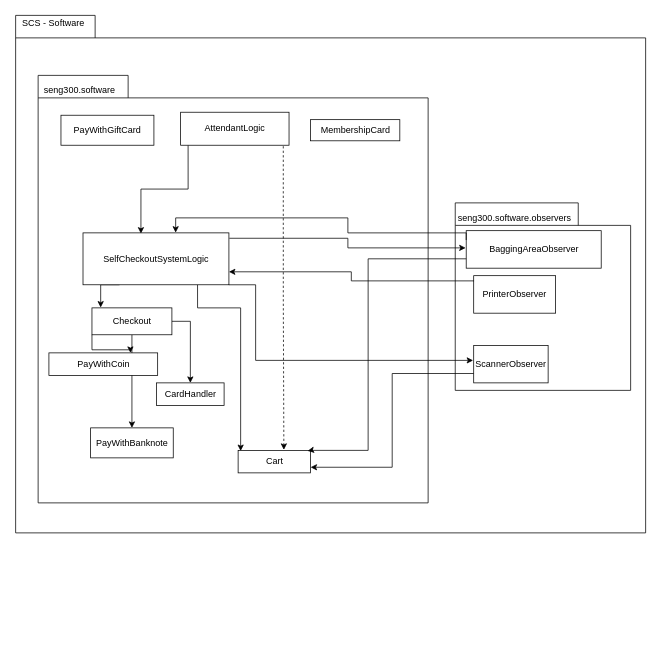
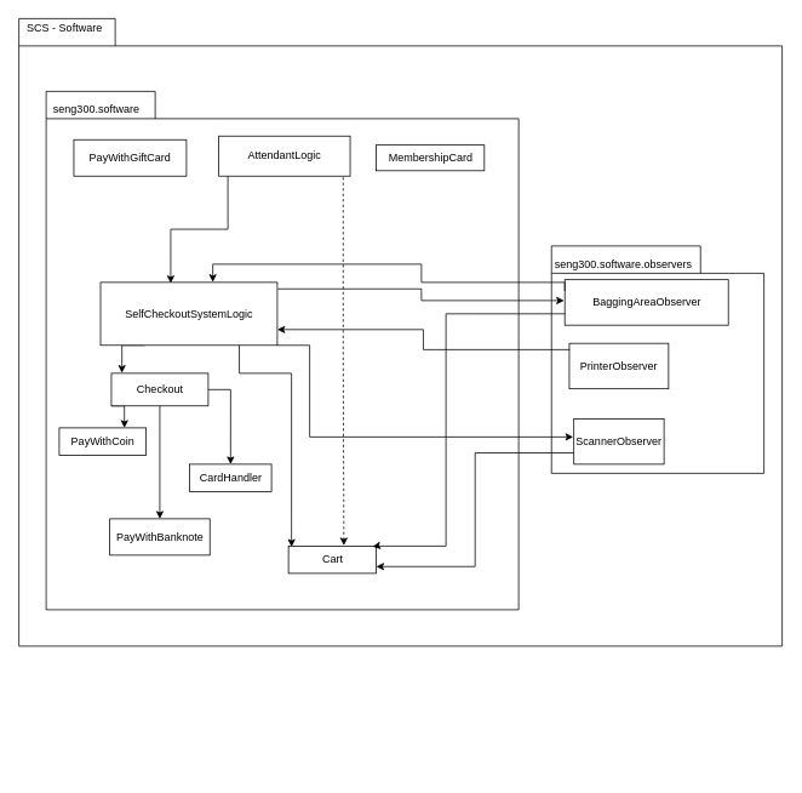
  <mxCell id="0" />
  <mxCell id="1" parent="0" />
  <mxCell id="2" value="" style="group" vertex="1" connectable="0" parent="1"><mxGeometry y="20" width="840" height="690" as="geometry" x="20" /></mxCell>
  <mxCell id="3" value="" style="shape=folder;fontStyle=1;spacingTop=10;tabWidth=106;tabHeight=30;tabPosition=left;html=1;" vertex="1" parent="2"><mxGeometry width="840" height="690" as="geometry" /></mxCell>
  <mxCell id="4" value="SCS - Software" style="text;html=1;align=center;verticalAlign=middle;resizable=0;points=[];autosize=1;strokeColor=none;fillColor=none;" vertex="1" parent="2"><mxGeometry width="100" height="20" as="geometry" /></mxCell>
  <mxCell id="5" value="" style="group" parent="1" vertex="1" connectable="0"><mxGeometry x="50" y="100" width="790" height="750" as="geometry" /></mxCell>
  <mxCell id="6" value="" style="shape=folder;fontStyle=1;spacingTop=10;tabWidth=120;tabHeight=30;tabPosition=left;html=1;" parent="5" vertex="1"><mxGeometry width="520" height="570" as="geometry" /></mxCell>
  <mxCell id="7" value="seng300.software" style="text;html=1;align=center;verticalAlign=middle;resizable=0;points=[];autosize=1;strokeColor=none;fillColor=none;" parent="5" vertex="1"><mxGeometry y="10" width="110" height="20" as="geometry" /></mxCell>
  <mxCell id="8" value="PayWithGiftCard" style="html=1;" parent="5" vertex="1"><mxGeometry x="30.45" y="53.14" width="123.94" height="40" as="geometry" /></mxCell>
  <mxCell id="9" value="MembershipCard" style="html=1;" parent="5" vertex="1"><mxGeometry x="363.33" y="59.04" width="118.94" height="28.2" as="geometry" /></mxCell>
  <mxCell id="10" style="edgeStyle=orthogonalEdgeStyle;rounded=0;orthogonalLoop=1;jettySize=auto;html=1;exitX=0.069;exitY=1;exitDx=0;exitDy=0;entryX=0.397;entryY=0.014;entryDx=0;entryDy=0;entryPerimeter=0;exitPerimeter=0;" parent="5" source="12" target="15" edge="1"><mxGeometry relative="1" as="geometry" /></mxCell>
  <mxCell id="11" style="edgeStyle=orthogonalEdgeStyle;rounded=0;orthogonalLoop=1;jettySize=auto;html=1;exitX=0.947;exitY=1.029;exitDx=0;exitDy=0;entryX=0.631;entryY=-0.025;entryDx=0;entryDy=0;entryPerimeter=0;exitPerimeter=0;dashed=1;" parent="5" source="12" target="20" edge="1"><mxGeometry relative="1" as="geometry"><Array as="points" /></mxGeometry></mxCell>
  <mxCell id="12" value="AttendantLogic" style="html=1;" parent="5" vertex="1"><mxGeometry x="190" y="49.14" width="144.55" height="44" as="geometry" /></mxCell>
  <mxCell id="13" style="edgeStyle=orthogonalEdgeStyle;rounded=0;orthogonalLoop=1;jettySize=auto;html=1;exitX=0.785;exitY=0.995;exitDx=0;exitDy=0;entryX=0.035;entryY=0.028;entryDx=0;entryDy=0;exitPerimeter=0;entryPerimeter=0;" parent="5" source="15" target="20" edge="1"><mxGeometry relative="1" as="geometry"><Array as="points"><mxPoint x="213" y="310" /><mxPoint x="270" y="310" /></Array></mxGeometry></mxCell>
  <mxCell id="14" style="edgeStyle=orthogonalEdgeStyle;rounded=0;orthogonalLoop=1;jettySize=auto;html=1;exitX=0.25;exitY=1;exitDx=0;exitDy=0;entryX=0.109;entryY=-0.014;entryDx=0;entryDy=0;entryPerimeter=0;" parent="5" source="15" target="19" edge="1"><mxGeometry relative="1" as="geometry" /></mxCell>
  <mxCell id="15" value="SelfCheckoutSystemLogic" style="html=1;" parent="5" vertex="1"><mxGeometry x="59.84" y="210" width="194.55" height="69.2" as="geometry" /></mxCell>
  <mxCell id="16" style="edgeStyle=orthogonalEdgeStyle;rounded=0;orthogonalLoop=1;jettySize=auto;html=1;exitX=1;exitY=0.5;exitDx=0;exitDy=0;entryX=0.5;entryY=0;entryDx=0;entryDy=0;" parent="5" source="19" target="22" edge="1"><mxGeometry relative="1" as="geometry" /></mxCell>
  <mxCell id="17" style="edgeStyle=orthogonalEdgeStyle;rounded=0;orthogonalLoop=1;jettySize=auto;html=1;exitX=0.5;exitY=1;exitDx=0;exitDy=0;entryX=0.5;entryY=0;entryDx=0;entryDy=0;" parent="5" source="19" target="21" edge="1"><mxGeometry relative="1" as="geometry" /></mxCell>
  <mxCell id="18" style="edgeStyle=orthogonalEdgeStyle;rounded=0;orthogonalLoop=1;jettySize=auto;html=1;exitX=0;exitY=1;exitDx=0;exitDy=0;entryX=0.75;entryY=0;entryDx=0;entryDy=0;" parent="5" source="19" target="23" edge="1"><mxGeometry relative="1" as="geometry" /></mxCell>
  <mxCell id="19" value="Checkout" style="html=1;" parent="5" vertex="1"><mxGeometry x="71.78" y="310" width="106.59" height="35.86" as="geometry" /></mxCell>
  <mxCell id="20" value="Cart" style="html=1;" parent="5" vertex="1"><mxGeometry x="266.66" y="500" width="96.67" height="30" as="geometry" /></mxCell>
  <mxCell id="21" value="PayWithBanknote" style="html=1;" parent="5" vertex="1"><mxGeometry x="70.0" y="470" width="110.16" height="40" as="geometry" /></mxCell>
  <mxCell id="22" value="CardHandler" style="html=1;" parent="5" vertex="1"><mxGeometry x="157.96" y="410" width="90" height="30" as="geometry" /></mxCell>
- <mxCell id="23" value="PayWithCoin" style="html=1;" parent="5" vertex="1"><mxGeometry x="14.39" y="370" width="145" height="30" as="geometry" /></mxCell>
+ <mxCell id="23" value="PayWithCoin" style="html=1;" parent="5" vertex="1"><mxGeometry x="14.39" y="370" width="95.61" height="30" as="geometry" /></mxCell>
  <mxCell id="24" value="" style="group" parent="5" vertex="1" connectable="0"><mxGeometry x="550" y="170" width="240" height="250" as="geometry" /></mxCell>
  <mxCell id="25" value="" style="shape=folder;fontStyle=1;spacingTop=10;tabWidth=164;tabHeight=30;tabPosition=left;html=1;" parent="24" vertex="1"><mxGeometry x="6.154" width="233.846" height="250" as="geometry" /></mxCell>
  <mxCell id="26" value="seng300.software.observers" style="text;html=1;align=center;verticalAlign=middle;resizable=0;points=[];autosize=1;strokeColor=none;fillColor=none;" parent="24" vertex="1"><mxGeometry y="10" width="170" height="20" as="geometry" /></mxCell>
- <mxCell id="27" value="PrinterObserver" style="html=1;" parent="24" vertex="1"><mxGeometry x="30.77" y="97.07" width="109.23" height="50" as="geometry" /></mxCell>
+ <mxCell id="27" value="PrinterObserver" style="html=1;" parent="24" vertex="1"><mxGeometry x="25.77" y="107.07" width="109.23" height="50" as="geometry" /></mxCell>
  <mxCell id="28" value="ScannerObserver" style="html=1;" parent="24" vertex="1"><mxGeometry x="30.77" y="190" width="99.23" height="50" as="geometry" /></mxCell>
  <mxCell id="29" value="BaggingAreaObserver" style="html=1;" parent="24" vertex="1"><mxGeometry x="20.77" y="37.07" width="180" height="50" as="geometry" /></mxCell>
  <mxCell id="30" style="edgeStyle=orthogonalEdgeStyle;rounded=0;orthogonalLoop=1;jettySize=auto;html=1;exitX=1;exitY=1;exitDx=0;exitDy=0;" parent="5" source="15" edge="1"><mxGeometry relative="1" as="geometry"><mxPoint x="580" y="380" as="targetPoint" /><Array as="points"><mxPoint x="290" y="279" /><mxPoint x="290" y="380" /></Array></mxGeometry></mxCell>
  <mxCell id="31" style="edgeStyle=orthogonalEdgeStyle;rounded=0;orthogonalLoop=1;jettySize=auto;html=1;exitX=0;exitY=0.25;exitDx=0;exitDy=0;entryX=0.635;entryY=-0.005;entryDx=0;entryDy=0;entryPerimeter=0;" parent="5" source="29" target="15" edge="1"><mxGeometry relative="1" as="geometry"><Array as="points"><mxPoint x="571" y="210" /><mxPoint x="413" y="210" /><mxPoint x="413" y="190" /><mxPoint x="183" y="190" /></Array></mxGeometry></mxCell>
  <mxCell id="32" style="edgeStyle=orthogonalEdgeStyle;rounded=0;orthogonalLoop=1;jettySize=auto;html=1;exitX=0.004;exitY=0.139;exitDx=0;exitDy=0;entryX=1;entryY=0.75;entryDx=0;entryDy=0;exitPerimeter=0;" parent="5" source="27" target="15" edge="1"><mxGeometry relative="1" as="geometry" /></mxCell>
  <mxCell id="33" style="edgeStyle=orthogonalEdgeStyle;rounded=0;orthogonalLoop=1;jettySize=auto;html=1;exitX=1.003;exitY=0.104;exitDx=0;exitDy=0;exitPerimeter=0;" parent="5" source="15" edge="1"><mxGeometry relative="1" as="geometry"><mxPoint x="570" y="230" as="targetPoint" /><Array as="points"><mxPoint x="413" y="217" /><mxPoint x="413" y="230" /></Array></mxGeometry></mxCell>
  <mxCell id="34" style="edgeStyle=orthogonalEdgeStyle;rounded=0;orthogonalLoop=1;jettySize=auto;html=1;exitX=0;exitY=0.75;exitDx=0;exitDy=0;entryX=0.959;entryY=0.021;entryDx=0;entryDy=0;entryPerimeter=0;" parent="5" source="29" target="20" edge="1"><mxGeometry relative="1" as="geometry"><Array as="points"><mxPoint x="440" y="245" /><mxPoint x="440" y="500" /><mxPoint x="363" y="500" /></Array></mxGeometry></mxCell>
  <mxCell id="35" style="edgeStyle=orthogonalEdgeStyle;rounded=0;orthogonalLoop=1;jettySize=auto;html=1;exitX=0;exitY=0.75;exitDx=0;exitDy=0;entryX=1;entryY=0.75;entryDx=0;entryDy=0;" parent="5" source="28" target="20" edge="1"><mxGeometry relative="1" as="geometry" /></mxCell>
